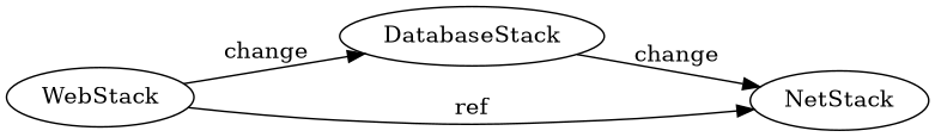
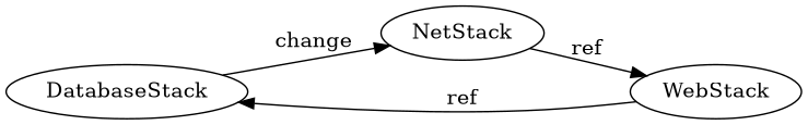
  digraph {
    nodesep=0.5
    rankdir=LR
    DatabaseStack
    NetStack
    WebStack
    DatabaseStack -> NetStack [label=change]
-   WebStack -> DatabaseStack [label=change]
-   WebStack -> NetStack [label=ref]
+   WebStack -> DatabaseStack [label=ref]
+   NetStack -> WebStack [label=ref]
  }
